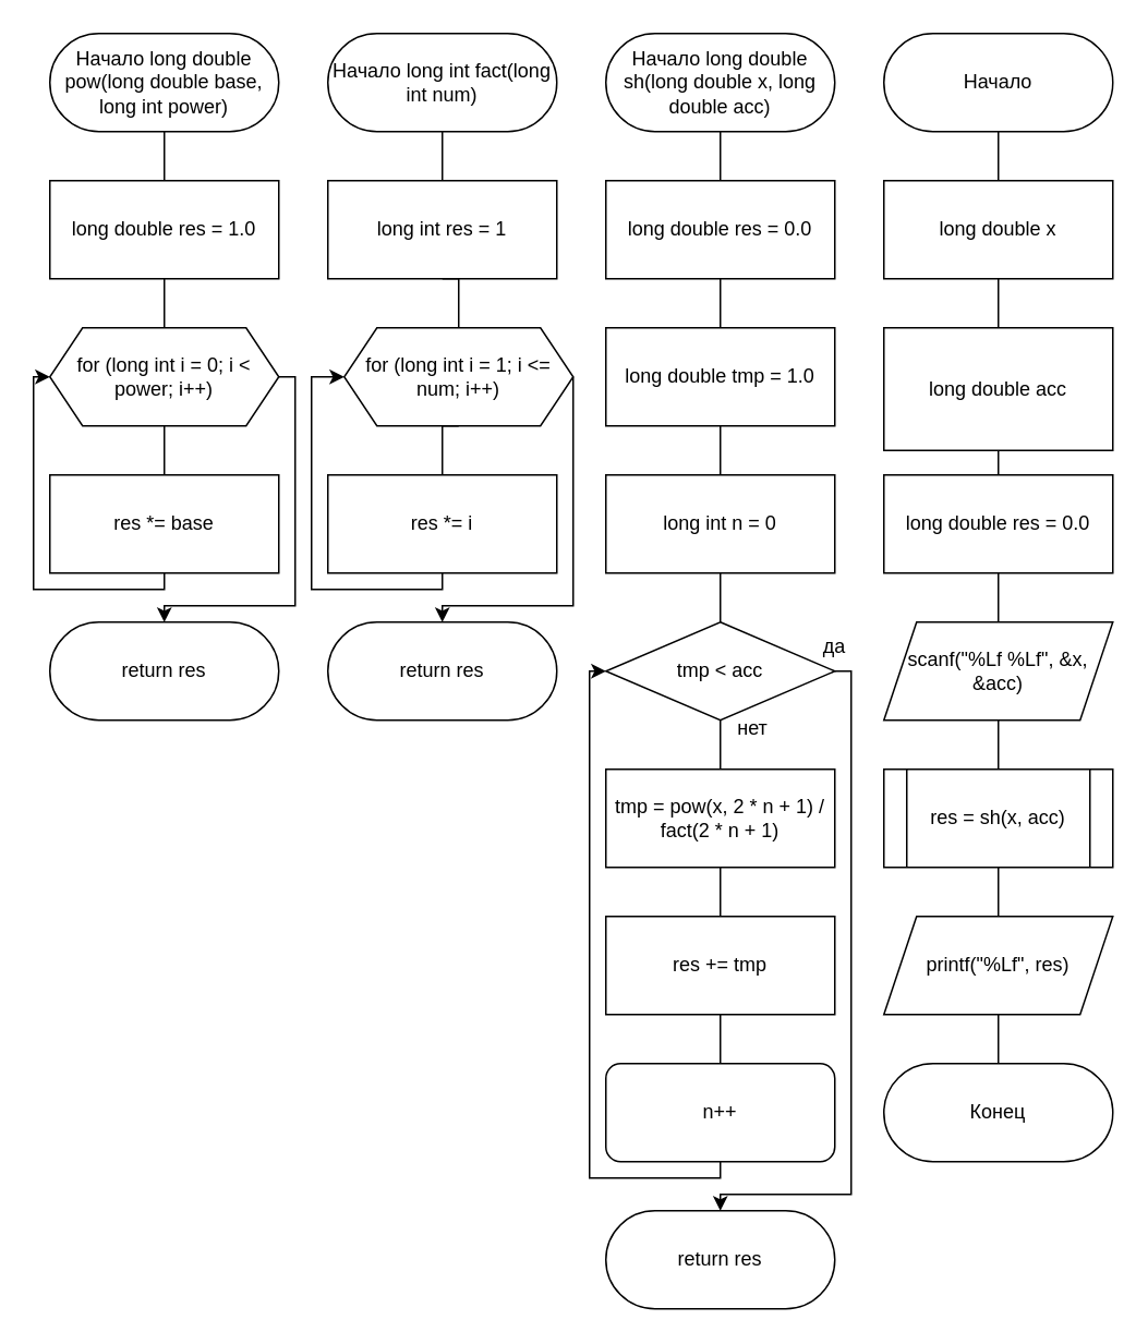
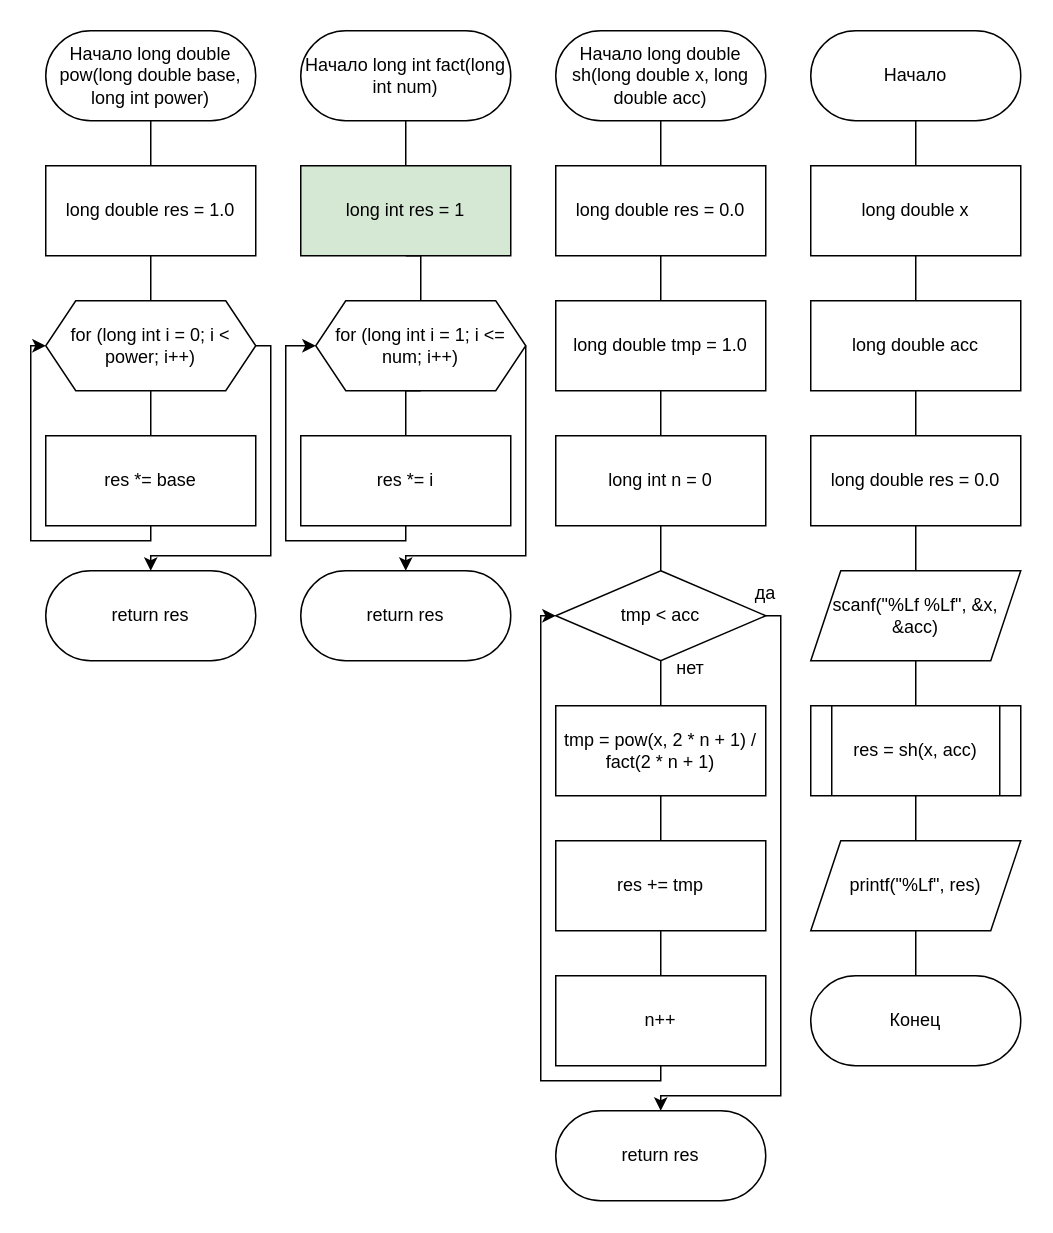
  <mxCell id="0" />
  <mxCell id="1" parent="0" />
  <mxCell id="2" style="edgeStyle=orthogonalEdgeStyle;rounded=0;orthogonalLoop=1;jettySize=auto;html=1;exitX=0.5;exitY=1;exitDx=0;exitDy=0;entryX=0.5;entryY=0;entryDx=0;entryDy=0;endArrow=none;endFill=0;" parent="1" source="3" target="5" edge="1"><mxGeometry relative="1" as="geometry" /></mxCell>
  <mxCell id="3" value="Начало long double pow(long double base, long int power)" style="rounded=1;whiteSpace=wrap;html=1;arcSize=50;" parent="1" vertex="1"><mxGeometry x="30" y="20" width="140" height="60" as="geometry" /></mxCell>
  <mxCell id="4" style="edgeStyle=orthogonalEdgeStyle;rounded=0;orthogonalLoop=1;jettySize=auto;html=1;exitX=0.5;exitY=1;exitDx=0;exitDy=0;entryX=0.5;entryY=0;entryDx=0;entryDy=0;endArrow=none;endFill=0;" parent="1" source="5" target="8" edge="1"><mxGeometry relative="1" as="geometry" /></mxCell>
  <mxCell id="5" value="long double res = 1.0" style="rounded=0;whiteSpace=wrap;html=1;" parent="1" vertex="1"><mxGeometry x="30" y="110" width="140" height="60" as="geometry" /></mxCell>
  <mxCell id="6" style="edgeStyle=orthogonalEdgeStyle;rounded=0;orthogonalLoop=1;jettySize=auto;html=1;exitX=0.5;exitY=1;exitDx=0;exitDy=0;entryX=0.5;entryY=0;entryDx=0;entryDy=0;endArrow=none;endFill=0;" parent="1" source="8" target="10" edge="1"><mxGeometry relative="1" as="geometry" /></mxCell>
  <mxCell id="7" style="edgeStyle=orthogonalEdgeStyle;rounded=0;orthogonalLoop=1;jettySize=auto;html=1;exitX=1;exitY=0.5;exitDx=0;exitDy=0;entryX=0.5;entryY=0;entryDx=0;entryDy=0;" parent="1" source="8" target="11" edge="1"><mxGeometry relative="1" as="geometry"><Array as="points"><mxPoint x="180" y="230" /><mxPoint x="180" y="370" /><mxPoint x="100" y="370" /></Array></mxGeometry></mxCell>
  <mxCell id="8" value="for (long int i = 0; i &amp;lt; power; i++)" style="shape=hexagon;perimeter=hexagonPerimeter2;whiteSpace=wrap;html=1;fixedSize=1;" parent="1" vertex="1"><mxGeometry x="30" y="200" width="140" height="60" as="geometry" /></mxCell>
  <mxCell id="9" style="edgeStyle=orthogonalEdgeStyle;rounded=0;orthogonalLoop=1;jettySize=auto;html=1;exitX=0.5;exitY=1;exitDx=0;exitDy=0;entryX=0;entryY=0.5;entryDx=0;entryDy=0;" parent="1" source="10" target="8" edge="1"><mxGeometry relative="1" as="geometry"><Array as="points"><mxPoint x="100" y="360" /><mxPoint x="20" y="360" /><mxPoint x="20" y="230" /></Array></mxGeometry></mxCell>
  <mxCell id="10" value="res *= base" style="rounded=0;whiteSpace=wrap;html=1;" parent="1" vertex="1"><mxGeometry x="30" y="290" width="140" height="60" as="geometry" /></mxCell>
  <mxCell id="11" value="return res" style="rounded=1;whiteSpace=wrap;html=1;arcSize=50;" parent="1" vertex="1"><mxGeometry x="30" y="380" width="140" height="60" as="geometry" /></mxCell>
  <mxCell id="12" style="edgeStyle=orthogonalEdgeStyle;rounded=0;orthogonalLoop=1;jettySize=auto;html=1;exitX=0.5;exitY=1;exitDx=0;exitDy=0;entryX=0.5;entryY=0;entryDx=0;entryDy=0;endArrow=none;endFill=0;" parent="1" source="13" target="15" edge="1"><mxGeometry relative="1" as="geometry" /></mxCell>
  <mxCell id="13" value="Начало long int fact(long int num)" style="rounded=1;whiteSpace=wrap;html=1;arcSize=50;" parent="1" vertex="1"><mxGeometry x="200" y="20" width="140" height="60" as="geometry" /></mxCell>
  <mxCell id="14" style="edgeStyle=orthogonalEdgeStyle;rounded=0;orthogonalLoop=1;jettySize=auto;html=1;exitX=0.5;exitY=1;exitDx=0;exitDy=0;entryX=0.5;entryY=0;entryDx=0;entryDy=0;endArrow=none;endFill=0;" parent="1" source="15" target="18" edge="1"><mxGeometry relative="1" as="geometry" /></mxCell>
- <mxCell id="15" value="long int res = 1" style="rounded=0;whiteSpace=wrap;html=1;" parent="1" vertex="1"><mxGeometry x="200" y="110" width="140" height="60" as="geometry" /></mxCell>
+ <mxCell id="15" value="long int res = 1" style="rounded=0;whiteSpace=wrap;html=1;fillColor=#d5e8d4;" parent="1" vertex="1"><mxGeometry x="200" y="110" width="140" height="60" as="geometry" /></mxCell>
  <mxCell id="16" style="edgeStyle=orthogonalEdgeStyle;rounded=0;orthogonalLoop=1;jettySize=auto;html=1;exitX=0.5;exitY=1;exitDx=0;exitDy=0;entryX=0.5;entryY=0;entryDx=0;entryDy=0;endArrow=none;endFill=0;" parent="1" source="18" target="20" edge="1"><mxGeometry relative="1" as="geometry" /></mxCell>
  <mxCell id="17" style="edgeStyle=orthogonalEdgeStyle;rounded=0;orthogonalLoop=1;jettySize=auto;html=1;exitX=1;exitY=0.5;exitDx=0;exitDy=0;entryX=0.5;entryY=0;entryDx=0;entryDy=0;" parent="1" source="18" target="21" edge="1"><mxGeometry relative="1" as="geometry"><Array as="points"><mxPoint x="350" y="230" /><mxPoint x="350" y="370" /><mxPoint x="270" y="370" /></Array></mxGeometry></mxCell>
  <mxCell id="18" value="for (long int i = 1; i &amp;lt;= num; i++)" style="shape=hexagon;perimeter=hexagonPerimeter2;whiteSpace=wrap;html=1;fixedSize=1;" parent="1" vertex="1"><mxGeometry x="210" y="200" width="140" height="60" as="geometry" /></mxCell>
  <mxCell id="19" style="edgeStyle=orthogonalEdgeStyle;rounded=0;orthogonalLoop=1;jettySize=auto;html=1;exitX=0.5;exitY=1;exitDx=0;exitDy=0;entryX=0;entryY=0.5;entryDx=0;entryDy=0;" parent="1" source="20" target="18" edge="1"><mxGeometry relative="1" as="geometry"><Array as="points"><mxPoint x="270" y="360" /><mxPoint x="190" y="360" /><mxPoint x="190" y="230" /></Array></mxGeometry></mxCell>
  <mxCell id="20" value="res *= i" style="rounded=0;whiteSpace=wrap;html=1;" parent="1" vertex="1"><mxGeometry x="200" y="290" width="140" height="60" as="geometry" /></mxCell>
  <mxCell id="21" value="return res" style="rounded=1;whiteSpace=wrap;html=1;arcSize=50;" parent="1" vertex="1"><mxGeometry x="200" y="380" width="140" height="60" as="geometry" /></mxCell>
  <mxCell id="22" style="edgeStyle=orthogonalEdgeStyle;rounded=0;orthogonalLoop=1;jettySize=auto;html=1;exitX=0.5;exitY=1;exitDx=0;exitDy=0;entryX=0.5;entryY=0;entryDx=0;entryDy=0;endArrow=none;endFill=0;" parent="1" source="23" target="25" edge="1"><mxGeometry relative="1" as="geometry" /></mxCell>
  <mxCell id="23" value="Начало long double sh(long double x, long double acc)" style="rounded=1;whiteSpace=wrap;html=1;arcSize=50;" parent="1" vertex="1"><mxGeometry x="370" y="20" width="140" height="60" as="geometry" /></mxCell>
  <mxCell id="24" style="edgeStyle=orthogonalEdgeStyle;rounded=0;orthogonalLoop=1;jettySize=auto;html=1;exitX=0.5;exitY=1;exitDx=0;exitDy=0;entryX=0.5;entryY=0;entryDx=0;entryDy=0;endArrow=none;endFill=0;" parent="1" source="25" edge="1"><mxGeometry relative="1" as="geometry"><mxPoint x="440" y="200" as="targetPoint" /></mxGeometry></mxCell>
  <mxCell id="25" value="long double res = 0.0" style="rounded=0;whiteSpace=wrap;html=1;" parent="1" vertex="1"><mxGeometry x="370" y="110" width="140" height="60" as="geometry" /></mxCell>
  <mxCell id="26" style="edgeStyle=orthogonalEdgeStyle;rounded=0;orthogonalLoop=1;jettySize=auto;html=1;exitX=0.5;exitY=1;exitDx=0;exitDy=0;entryX=0.5;entryY=0;entryDx=0;entryDy=0;endArrow=none;endFill=0;" edge="1" parent="1" source="27" target="51"><mxGeometry relative="1" as="geometry" /></mxCell>
- <mxCell id="27" value="long double acc" style="rounded=0;whiteSpace=wrap;html=1;" vertex="1" parent="1"><mxGeometry x="540" y="200" width="140" height="75" as="geometry" /></mxCell>
+ <mxCell id="27" value="long double acc" style="rounded=0;whiteSpace=wrap;html=1;" vertex="1" parent="1"><mxGeometry x="540" y="200" width="140" height="60" as="geometry" /></mxCell>
  <mxCell id="28" style="edgeStyle=orthogonalEdgeStyle;rounded=0;orthogonalLoop=1;jettySize=auto;html=1;exitX=0.5;exitY=1;exitDx=0;exitDy=0;entryX=0.5;entryY=0;entryDx=0;entryDy=0;endArrow=none;endFill=0;" edge="1" parent="1" source="29" target="53"><mxGeometry relative="1" as="geometry" /></mxCell>
  <mxCell id="29" value="scanf(&quot;%Lf %Lf&quot;, &amp;amp;x, &amp;amp;acc)" style="shape=parallelogram;perimeter=parallelogramPerimeter;whiteSpace=wrap;html=1;fixedSize=1;" vertex="1" parent="1"><mxGeometry x="540" y="380" width="140" height="60" as="geometry" /></mxCell>
  <mxCell id="30" style="edgeStyle=orthogonalEdgeStyle;rounded=0;orthogonalLoop=1;jettySize=auto;html=1;exitX=0.5;exitY=1;exitDx=0;exitDy=0;entryX=0.5;entryY=0;entryDx=0;entryDy=0;endArrow=none;endFill=0;" edge="1" parent="1" source="31" target="33"><mxGeometry relative="1" as="geometry" /></mxCell>
  <mxCell id="31" value="Начало" style="rounded=1;whiteSpace=wrap;html=1;arcSize=50;" vertex="1" parent="1"><mxGeometry x="540" y="20" width="140" height="60" as="geometry" /></mxCell>
  <mxCell id="32" style="edgeStyle=orthogonalEdgeStyle;rounded=0;orthogonalLoop=1;jettySize=auto;html=1;exitX=0.5;exitY=1;exitDx=0;exitDy=0;entryX=0.5;entryY=0;entryDx=0;entryDy=0;endArrow=none;endFill=0;" edge="1" parent="1" source="33" target="27"><mxGeometry relative="1" as="geometry" /></mxCell>
  <mxCell id="33" value="long double x" style="rounded=0;whiteSpace=wrap;html=1;" vertex="1" parent="1"><mxGeometry x="540" y="110" width="140" height="60" as="geometry" /></mxCell>
  <mxCell id="34" style="edgeStyle=orthogonalEdgeStyle;rounded=0;orthogonalLoop=1;jettySize=auto;html=1;exitX=0.5;exitY=1;exitDx=0;exitDy=0;entryX=0.5;entryY=0;entryDx=0;entryDy=0;endArrow=none;endFill=0;" edge="1" parent="1" source="35" target="42"><mxGeometry relative="1" as="geometry" /></mxCell>
  <mxCell id="35" value="long double tmp = 1.0" style="rounded=0;whiteSpace=wrap;html=1;" vertex="1" parent="1"><mxGeometry x="370" y="200" width="140" height="60" as="geometry" /></mxCell>
  <mxCell id="36" style="edgeStyle=orthogonalEdgeStyle;rounded=0;orthogonalLoop=1;jettySize=auto;html=1;exitX=0.5;exitY=1;exitDx=0;exitDy=0;entryX=0.5;entryY=0;entryDx=0;entryDy=0;endArrow=none;endFill=0;" edge="1" parent="1" source="38" target="40"><mxGeometry relative="1" as="geometry" /></mxCell>
  <mxCell id="37" style="edgeStyle=orthogonalEdgeStyle;rounded=0;orthogonalLoop=1;jettySize=auto;html=1;exitX=1;exitY=0.5;exitDx=0;exitDy=0;entryX=0.5;entryY=0;entryDx=0;entryDy=0;" edge="1" parent="1" source="38" target="47"><mxGeometry relative="1" as="geometry"><Array as="points"><mxPoint x="520" y="410" /><mxPoint x="520" y="730" /><mxPoint x="440" y="730" /></Array></mxGeometry></mxCell>
  <mxCell id="38" value="tmp &amp;lt; acc" style="rhombus;whiteSpace=wrap;html=1;" vertex="1" parent="1"><mxGeometry x="370" y="380" width="140" height="60" as="geometry" /></mxCell>
  <mxCell id="39" style="edgeStyle=orthogonalEdgeStyle;rounded=0;orthogonalLoop=1;jettySize=auto;html=1;exitX=0.5;exitY=1;exitDx=0;exitDy=0;entryX=0.5;entryY=0;entryDx=0;entryDy=0;endArrow=none;endFill=0;" edge="1" parent="1" source="40" target="46"><mxGeometry relative="1" as="geometry" /></mxCell>
  <mxCell id="40" value="tmp = pow(x, 2 * n + 1) / fact(2 * n + 1)" style="rounded=0;whiteSpace=wrap;html=1;" vertex="1" parent="1"><mxGeometry x="370" y="470" width="140" height="60" as="geometry" /></mxCell>
  <mxCell id="41" style="edgeStyle=orthogonalEdgeStyle;rounded=0;orthogonalLoop=1;jettySize=auto;html=1;exitX=0.5;exitY=1;exitDx=0;exitDy=0;entryX=0.5;entryY=0;entryDx=0;entryDy=0;endArrow=none;endFill=0;" edge="1" parent="1" source="42" target="38"><mxGeometry relative="1" as="geometry" /></mxCell>
  <mxCell id="42" value="long int n = 0" style="rounded=0;whiteSpace=wrap;html=1;" vertex="1" parent="1"><mxGeometry x="370" y="290" width="140" height="60" as="geometry" /></mxCell>
- <mxCell id="43" value="n++" style="whiteSpace=wrap;html=1;rounded=1;" vertex="1" parent="1"><mxGeometry x="370" y="650" width="140" height="60" as="geometry" /></mxCell>
+ <mxCell id="43" value="n++" style="rounded=0;whiteSpace=wrap;html=1;" vertex="1" parent="1"><mxGeometry x="370" y="650" width="140" height="60" as="geometry" /></mxCell>
  <mxCell id="44" style="edgeStyle=orthogonalEdgeStyle;rounded=0;orthogonalLoop=1;jettySize=auto;html=1;exitX=0.5;exitY=1;exitDx=0;exitDy=0;entryX=0;entryY=0.5;entryDx=0;entryDy=0;" edge="1" parent="1" source="43" target="38"><mxGeometry relative="1" as="geometry"><Array as="points"><mxPoint x="440" y="720" /><mxPoint x="360" y="720" /><mxPoint x="360" y="410" /></Array></mxGeometry></mxCell>
  <mxCell id="45" style="edgeStyle=orthogonalEdgeStyle;rounded=0;orthogonalLoop=1;jettySize=auto;html=1;exitX=0.5;exitY=1;exitDx=0;exitDy=0;entryX=0.5;entryY=0;entryDx=0;entryDy=0;endArrow=none;endFill=0;" edge="1" parent="1" source="46" target="43"><mxGeometry relative="1" as="geometry" /></mxCell>
  <mxCell id="46" value="res += tmp" style="rounded=0;whiteSpace=wrap;html=1;" vertex="1" parent="1"><mxGeometry x="370" y="560" width="140" height="60" as="geometry" /></mxCell>
  <mxCell id="47" value="return res" style="rounded=1;whiteSpace=wrap;html=1;arcSize=50;" vertex="1" parent="1"><mxGeometry x="370" y="740" width="140" height="60" as="geometry" /></mxCell>
  <mxCell id="48" value="нет" style="text;html=1;align=center;verticalAlign=middle;whiteSpace=wrap;rounded=0;" vertex="1" parent="1"><mxGeometry x="430" y="430" width="60" height="30" as="geometry" /></mxCell>
  <mxCell id="49" value="да" style="text;html=1;align=center;verticalAlign=middle;whiteSpace=wrap;rounded=0;" vertex="1" parent="1"><mxGeometry x="480" y="380" width="60" height="30" as="geometry" /></mxCell>
  <mxCell id="50" style="edgeStyle=orthogonalEdgeStyle;rounded=0;orthogonalLoop=1;jettySize=auto;html=1;exitX=0.5;exitY=1;exitDx=0;exitDy=0;entryX=0.5;entryY=0;entryDx=0;entryDy=0;endArrow=none;endFill=0;" edge="1" parent="1" source="51" target="29"><mxGeometry relative="1" as="geometry" /></mxCell>
  <mxCell id="51" value="long double res = 0.0" style="rounded=0;whiteSpace=wrap;html=1;" vertex="1" parent="1"><mxGeometry x="540" y="290" width="140" height="60" as="geometry" /></mxCell>
  <mxCell id="52" style="edgeStyle=orthogonalEdgeStyle;rounded=0;orthogonalLoop=1;jettySize=auto;html=1;exitX=0.5;exitY=1;exitDx=0;exitDy=0;entryX=0.5;entryY=0;entryDx=0;entryDy=0;endArrow=none;endFill=0;" edge="1" parent="1" source="53" target="55"><mxGeometry relative="1" as="geometry" /></mxCell>
  <mxCell id="53" value="res = sh(x, acc)" style="shape=process;whiteSpace=wrap;html=1;backgroundOutline=1;" vertex="1" parent="1"><mxGeometry x="540" y="470" width="140" height="60" as="geometry" /></mxCell>
  <mxCell id="54" style="edgeStyle=orthogonalEdgeStyle;rounded=0;orthogonalLoop=1;jettySize=auto;html=1;exitX=0.5;exitY=1;exitDx=0;exitDy=0;entryX=0.5;entryY=0;entryDx=0;entryDy=0;endArrow=none;endFill=0;" edge="1" parent="1" source="55" target="56"><mxGeometry relative="1" as="geometry" /></mxCell>
  <mxCell id="55" value="printf(&quot;%Lf&quot;, res)" style="shape=parallelogram;perimeter=parallelogramPerimeter;whiteSpace=wrap;html=1;fixedSize=1;" vertex="1" parent="1"><mxGeometry x="540" y="560" width="140" height="60" as="geometry" /></mxCell>
  <mxCell id="56" value="Конец" style="rounded=1;whiteSpace=wrap;html=1;arcSize=50;" vertex="1" parent="1"><mxGeometry x="540" y="650" width="140" height="60" as="geometry" /></mxCell>
